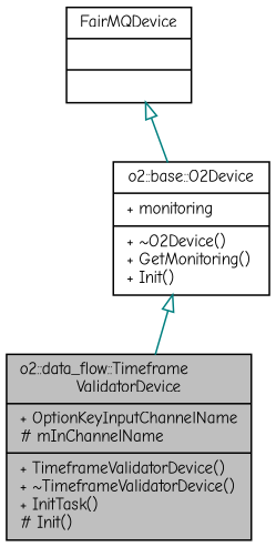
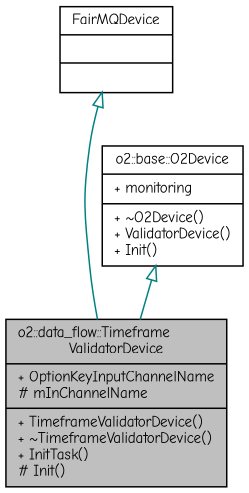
  digraph {
    fontname="Comic Neue"
    node [color=black fontname="Comic Neue" fontsize=10 shape=record]
    edge [arrowtail=onormal color=teal dir=back fontname="Comic Neue" fontsize=10 labelfontname=Helvetica labelfontsize=10 style=solid]
    n1 [fillcolor=grey75 fontcolor=black height=0.2 label="{o2::data_flow::Timeframe\lValidatorDevice\n|+ OptionKeyInputChannelName\l# mInChannelName\l|+ TimeframeValidatorDevice()\l+ ~TimeframeValidatorDevice()\l+ InitTask()\l# Init()\l}" style=filled width=0.4]
-   n2 [height=0.2 label="{o2::base::O2Device\n|+ monitoring\l|+ ~O2Device()\l+ GetMonitoring()\l+ Init()\l}" width=0.4]
+   n2 [height=0.2 label="{o2::base::O2Device\n|+ monitoring\l|+ ~O2Device()\l+ ValidatorDevice()\l+ Init()\l}" width=0.4]
    n3 [height=0.2 label="{FairMQDevice\n||}" width=0.4]
    n2 -> n1
-   n3 -> n2
+   n3 -> n1
  }
